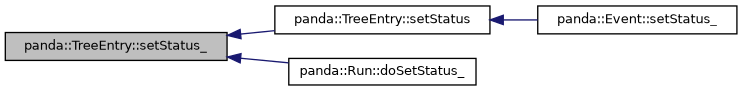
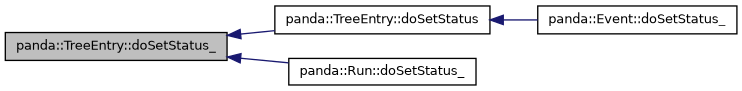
  digraph {
    rankdir=LR
    node [color=black fillcolor=white fontname=Helvetica fontsize=10 shape=record style=filled]
    edge [color=midnightblue dir=back fontname=Helvetica fontsize=10 labelfontname=Helvetica labelfontsize=10 style=solid]
-   n1 [fillcolor=grey75 fontcolor=black height=0.2 label="panda::TreeEntry::setStatus_" width=0.4]
-   n2 [height=0.2 label="panda::TreeEntry::setStatus" width=0.4]
+   n1 [fillcolor=grey75 fontcolor=black height=0.2 label="panda::TreeEntry::doSetStatus_" width=0.4]
+   n2 [height=0.2 label="panda::TreeEntry::doSetStatus" width=0.4]
    n3 [height=0.2 label="panda::Run::doSetStatus_" width=0.4]
-   n4 [height=0.2 label="panda::Event::setStatus_" width=0.4]
+   n4 [height=0.2 label="panda::Event::doSetStatus_" width=0.4]
    n1 -> n2
    n1 -> n3
    n2 -> n4
  }
